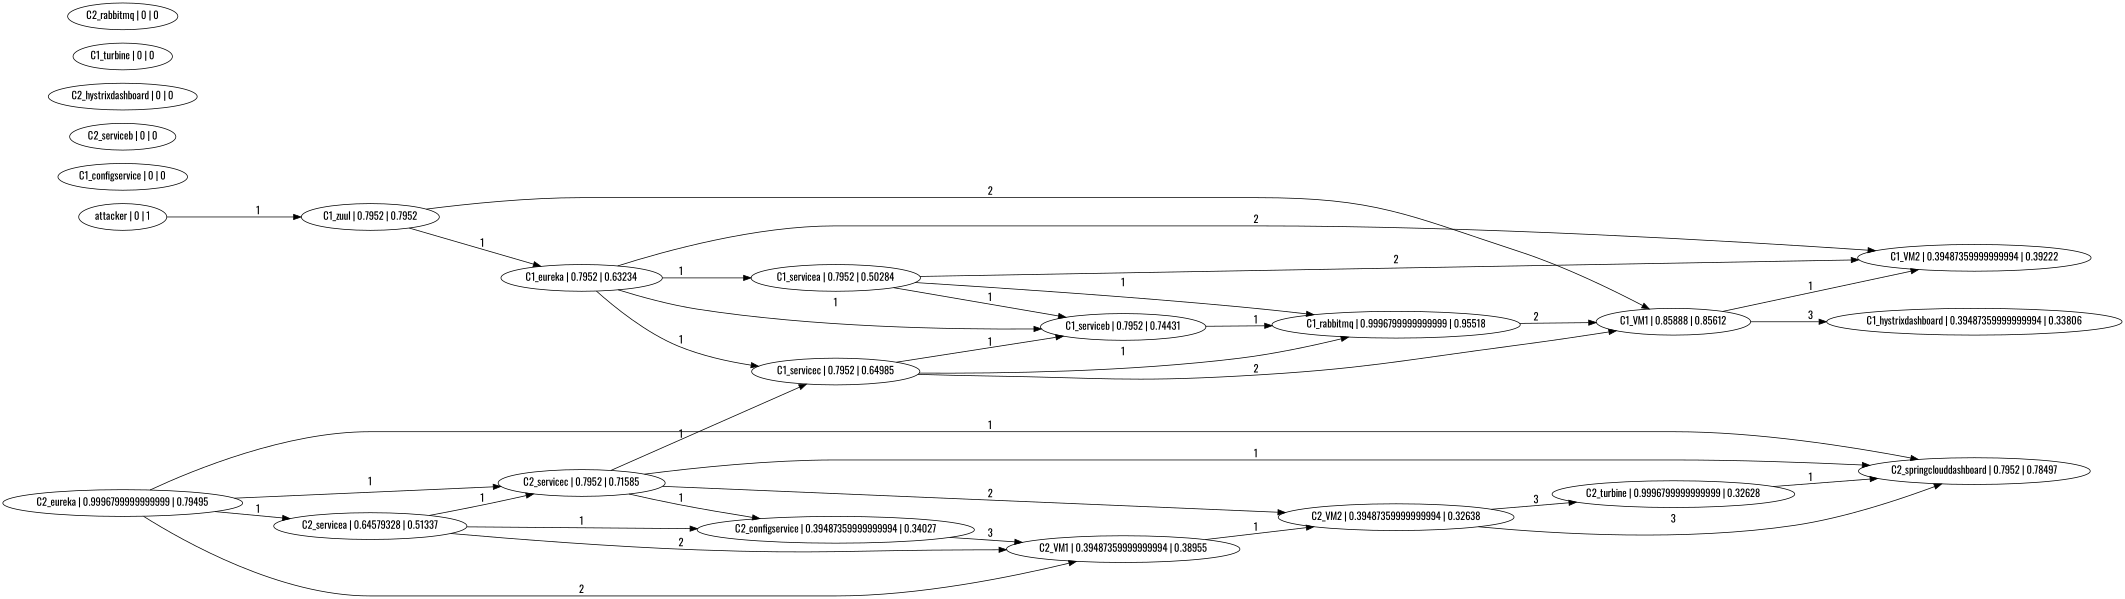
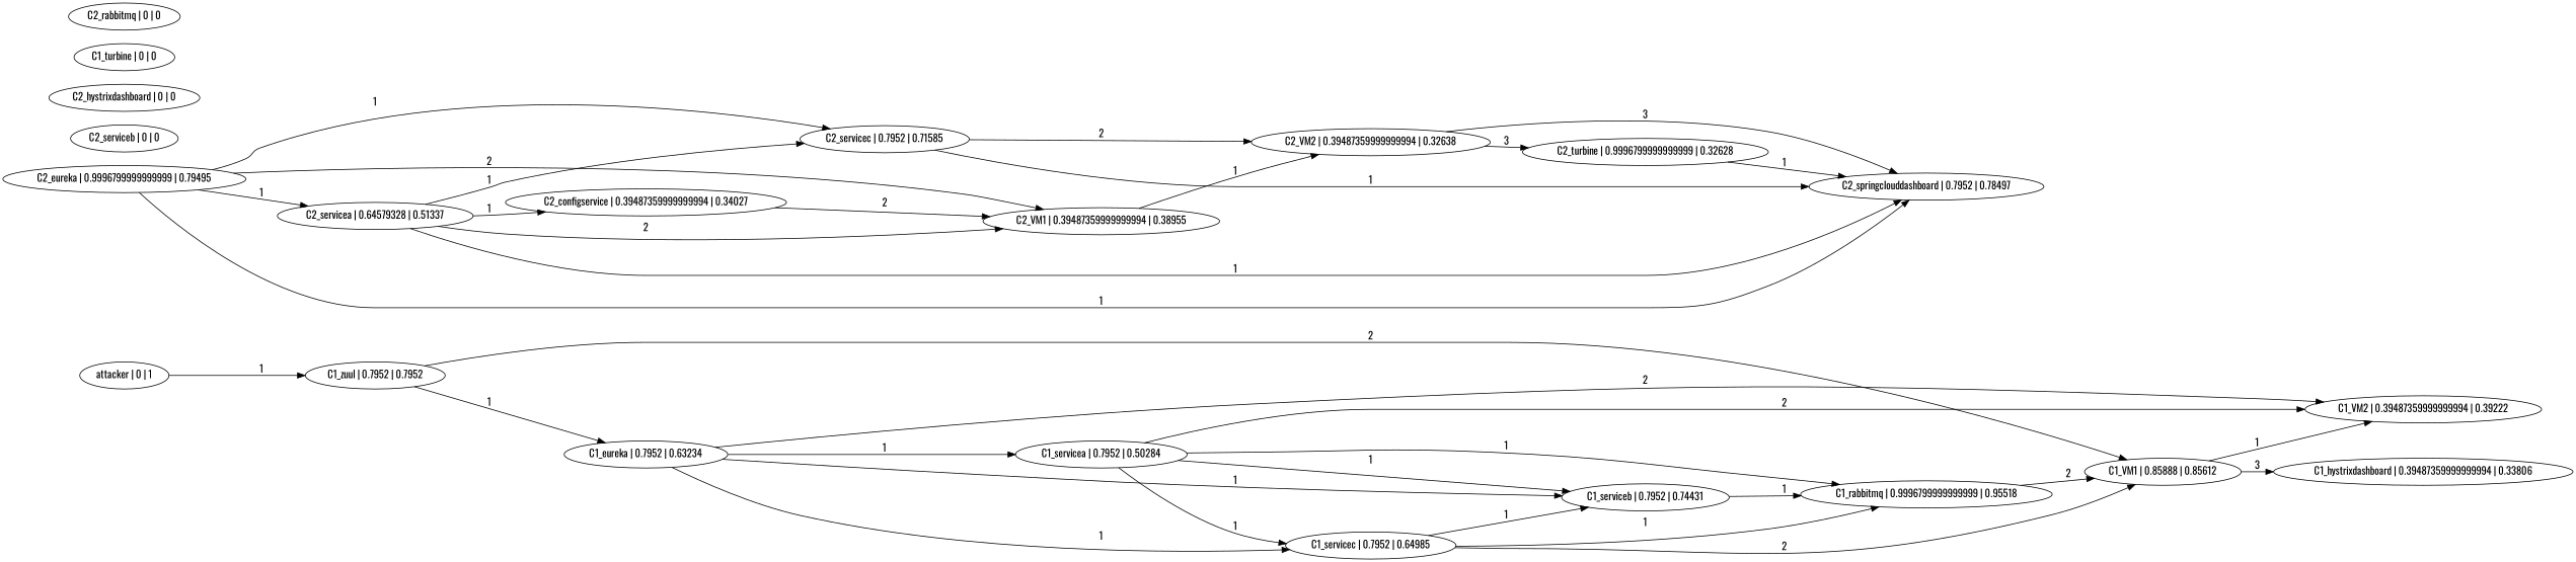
  digraph {
    fontname=Oswald
    rankdir=LR
    node [fontname=Oswald]
    edge [fontname=Oswald]
    n1 [label="C1_eureka | 0.7952 | 0.63234"]
    n2 [label="C1_servicea | 0.7952 | 0.50284"]
    n3 [label="C1_serviceb | 0.7952 | 0.74431"]
    n4 [label="C1_servicec | 0.7952 | 0.64985"]
    n5 [label="C1_VM2 | 0.39487359999999994 | 0.39222"]
    n6 [label="C1_rabbitmq | 0.9996799999999999 | 0.95518"]
    n7 [label="C1_VM1 | 0.85888 | 0.85612"]
    n8 [label="C1_hystrixdashboard | 0.39487359999999994 | 0.33806"]
    n9 [label="C2_VM2 | 0.39487359999999994 | 0.32638"]
    n10 [label="C2_turbine | 0.9996799999999999 | 0.32628"]
    n11 [label="C2_springclouddashboard | 0.7952 | 0.78497"]
    n12 [label="C2_configservice | 0.39487359999999994 | 0.34027"]
    n13 [label="C2_VM1 | 0.39487359999999994 | 0.38955"]
-   n14 [label="C1_configservice | 0 | 0"]
    n15 [label="C2_eureka | 0.9996799999999999 | 0.79495"]
    n16 [label="C2_servicec | 0.7952 | 0.71585"]
    n17 [label="C2_servicea | 0.64579328 | 0.51337"]
    n18 [label="C2_serviceb | 0 | 0"]
    n19 [label="C2_hystrixdashboard | 0 | 0"]
    n20 [label="C1_turbine | 0 | 0"]
    n21 [label="C2_rabbitmq | 0 | 0"]
    n22 [label="attacker | 0 | 1"]
    n23 [label="C1_zuul | 0.7952 | 0.7952"]
    n1 -> n2 [label=1]
    n1 -> n3 [label=1]
    n1 -> n4 [label=1]
    n1 -> n5 [label=2]
    n2 -> n3 [label=1]
-   n16 -> n4 [label=1]
+   n2 -> n4 [label=1]
    n2 -> n5 [label=2]
    n2 -> n6 [label=1]
    n3 -> n6 [label=1]
    n4 -> n3 [label=1]
    n4 -> n6 [label=1]
    n4 -> n7 [label=2]
    n6 -> n7 [label=2]
    n7 -> n5 [label=1]
    n7 -> n8 [label=3]
    n9 -> n10 [label=3]
    n9 -> n11 [label=3]
    n10 -> n11 [label=1]
-   n12 -> n13 [label=3]
+   n12 -> n13 [label=2]
    n13 -> n9 [label=1]
    n15 -> n11 [label=1]
    n15 -> n13 [label=2]
    n15 -> n16 [label=1]
    n15 -> n17 [label=1]
    n16 -> n9 [label=2]
    n16 -> n11 [label=1]
-   n16 -> n12 [label=1]
+   n17 -> n11 [label=1]
    n17 -> n12 [label=1]
    n17 -> n13 [label=2]
    n17 -> n16 [label=1]
    n22 -> n23 [label=1]
    n23 -> n1 [label=1]
    n23 -> n7 [label=2]
  }
